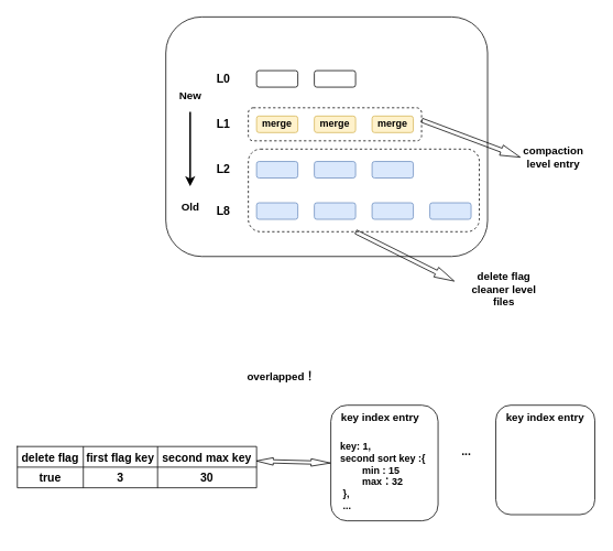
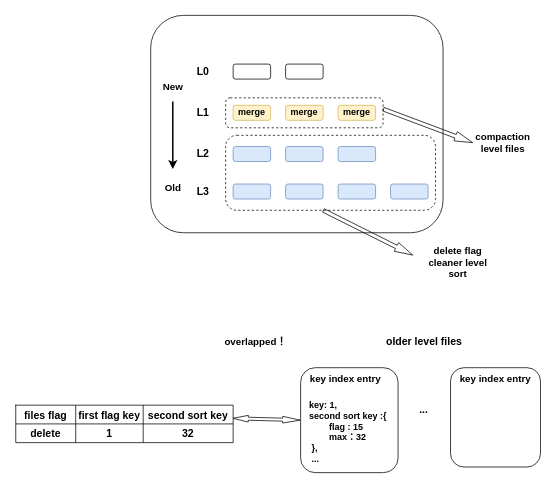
  <mxCell id="0" />
  <mxCell id="1" parent="0" />
  <mxCell id="2" value="" style="rounded=1;whiteSpace=wrap;html=1;" vertex="1" parent="1"><mxGeometry x="200" y="20" width="390" height="290" as="geometry" /></mxCell>
  <mxCell id="3" value="&lt;font style=&quot;font-size: 14px;&quot;&gt;&lt;b&gt;L0&lt;/b&gt;&lt;/font&gt;" style="text;html=1;strokeColor=none;fillColor=none;align=center;verticalAlign=middle;whiteSpace=wrap;rounded=0;" vertex="1" parent="1"><mxGeometry x="240" y="80" width="60" height="30" as="geometry" /></mxCell>
  <mxCell id="4" value="&lt;font style=&quot;font-size: 14px;&quot;&gt;&lt;b&gt;L1&lt;/b&gt;&lt;/font&gt;" style="text;html=1;strokeColor=none;fillColor=none;align=center;verticalAlign=middle;whiteSpace=wrap;rounded=0;" vertex="1" parent="1"><mxGeometry x="240" y="135" width="60" height="30" as="geometry" /></mxCell>
  <mxCell id="5" value="&lt;font style=&quot;font-size: 14px;&quot;&gt;&lt;b&gt;L2&lt;/b&gt;&lt;/font&gt;" style="text;html=1;strokeColor=none;fillColor=none;align=center;verticalAlign=middle;whiteSpace=wrap;rounded=0;" vertex="1" parent="1"><mxGeometry x="240" y="190" width="60" height="30" as="geometry" /></mxCell>
- <mxCell id="6" value="&lt;font style=&quot;font-size: 14px;&quot;&gt;&lt;b&gt;L8&lt;/b&gt;&lt;/font&gt;" style="text;html=1;strokeColor=none;fillColor=none;align=center;verticalAlign=middle;whiteSpace=wrap;rounded=0;" vertex="1" parent="1"><mxGeometry x="240" y="240" width="60" height="30" as="geometry" /></mxCell>
+ <mxCell id="6" value="&lt;font style=&quot;font-size: 14px;&quot;&gt;&lt;b&gt;L3&lt;/b&gt;&lt;/font&gt;" style="text;html=1;strokeColor=none;fillColor=none;align=center;verticalAlign=middle;whiteSpace=wrap;rounded=0;" vertex="1" parent="1"><mxGeometry x="240" y="240" width="60" height="30" as="geometry" /></mxCell>
  <mxCell id="7" value="" style="rounded=1;whiteSpace=wrap;html=1;" vertex="1" parent="1"><mxGeometry x="310" y="85" width="50" height="20" as="geometry" /></mxCell>
  <mxCell id="8" value="" style="rounded=1;whiteSpace=wrap;html=1;" vertex="1" parent="1"><mxGeometry x="380" y="85" width="50" height="20" as="geometry" /></mxCell>
  <mxCell id="9" value="&lt;b&gt;merge&lt;/b&gt;" style="rounded=1;whiteSpace=wrap;html=1;fillColor=#fff2cc;strokeColor=#d6b656;" vertex="1" parent="1"><mxGeometry x="310" y="140" width="50" height="20" as="geometry" /></mxCell>
  <mxCell id="10" value="&lt;b&gt;merge&lt;/b&gt;" style="rounded=1;whiteSpace=wrap;html=1;fillColor=#fff2cc;strokeColor=#d6b656;" vertex="1" parent="1"><mxGeometry x="380" y="140" width="50" height="20" as="geometry" /></mxCell>
  <mxCell id="11" value="&lt;b&gt;merge&lt;/b&gt;" style="rounded=1;whiteSpace=wrap;html=1;fillColor=#fff2cc;strokeColor=#d6b656;" vertex="1" parent="1"><mxGeometry x="450" y="140" width="50" height="20" as="geometry" /></mxCell>
  <mxCell id="12" value="" style="rounded=1;whiteSpace=wrap;html=1;fillColor=none;dashed=1;" vertex="1" parent="1"><mxGeometry x="300" y="130" width="210" height="40" as="geometry" /></mxCell>
  <mxCell id="13" value="" style="shape=flexArrow;endArrow=classic;html=1;rounded=0;width=5;endSize=7.76;endWidth=7;" edge="1" parent="1"><mxGeometry width="50" height="50" relative="1" as="geometry"><mxPoint x="510" y="145" as="sourcePoint" /><mxPoint x="630" y="190" as="targetPoint" /></mxGeometry></mxCell>
- <mxCell id="14" value="&lt;b&gt;&lt;font style=&quot;font-size: 13px;&quot;&gt;compaction level entry&lt;/font&gt;&lt;/b&gt;" style="text;html=1;strokeColor=none;fillColor=none;align=center;verticalAlign=middle;whiteSpace=wrap;rounded=0;" vertex="1" parent="1"><mxGeometry x="620" y="170" width="100" height="40" as="geometry" /></mxCell>
+ <mxCell id="14" value="&lt;b&gt;&lt;font style=&quot;font-size: 13px;&quot;&gt;compaction level files&lt;/font&gt;&lt;/b&gt;" style="text;html=1;strokeColor=none;fillColor=none;align=center;verticalAlign=middle;whiteSpace=wrap;rounded=0;" vertex="1" parent="1"><mxGeometry x="620" y="170" width="100" height="40" as="geometry" /></mxCell>
  <mxCell id="15" value="" style="rounded=1;whiteSpace=wrap;html=1;fillColor=#dae8fc;strokeColor=#6c8ebf;" vertex="1" parent="1"><mxGeometry x="310" y="195" width="50" height="20" as="geometry" /></mxCell>
  <mxCell id="16" value="" style="rounded=1;whiteSpace=wrap;html=1;fillColor=#dae8fc;strokeColor=#6c8ebf;" vertex="1" parent="1"><mxGeometry x="380" y="195" width="50" height="20" as="geometry" /></mxCell>
  <mxCell id="17" value="" style="rounded=1;whiteSpace=wrap;html=1;fillColor=#dae8fc;strokeColor=#6c8ebf;" vertex="1" parent="1"><mxGeometry x="450" y="195" width="50" height="20" as="geometry" /></mxCell>
  <mxCell id="18" value="" style="rounded=1;whiteSpace=wrap;html=1;fillColor=#dae8fc;strokeColor=#6c8ebf;" vertex="1" parent="1"><mxGeometry x="310" y="245" width="50" height="20" as="geometry" /></mxCell>
  <mxCell id="19" value="" style="rounded=1;whiteSpace=wrap;html=1;fillColor=#dae8fc;strokeColor=#6c8ebf;" vertex="1" parent="1"><mxGeometry x="380" y="245" width="50" height="20" as="geometry" /></mxCell>
  <mxCell id="20" value="" style="rounded=1;whiteSpace=wrap;html=1;fillColor=#dae8fc;strokeColor=#6c8ebf;" vertex="1" parent="1"><mxGeometry x="450" y="245" width="50" height="20" as="geometry" /></mxCell>
  <mxCell id="21" value="" style="rounded=1;whiteSpace=wrap;html=1;fillColor=#dae8fc;strokeColor=#6c8ebf;" vertex="1" parent="1"><mxGeometry x="520" y="245" width="50" height="20" as="geometry" /></mxCell>
  <mxCell id="22" value="" style="rounded=1;whiteSpace=wrap;html=1;fillColor=none;dashed=1;" vertex="1" parent="1"><mxGeometry x="300" y="180" width="280" height="100" as="geometry" /></mxCell>
  <mxCell id="23" value="" style="shape=flexArrow;endArrow=classic;html=1;rounded=0;width=5;endSize=7.76;endWidth=7;" edge="1" parent="1"><mxGeometry width="50" height="50" relative="1" as="geometry"><mxPoint x="430" y="280" as="sourcePoint" /><mxPoint x="550" y="340" as="targetPoint" /></mxGeometry></mxCell>
- <mxCell id="24" value="&lt;b&gt;&lt;font style=&quot;font-size: 13px;&quot;&gt;delete flag cleaner level files&lt;/font&gt;&lt;/b&gt;" style="text;html=1;strokeColor=none;fillColor=none;align=center;verticalAlign=middle;whiteSpace=wrap;rounded=0;" vertex="1" parent="1"><mxGeometry x="560" y="330" width="100" height="40" as="geometry" /></mxCell>
+ <mxCell id="24" value="&lt;b&gt;&lt;font style=&quot;font-size: 13px;&quot;&gt;delete flag cleaner level sort&lt;/font&gt;&lt;/b&gt;" style="text;html=1;strokeColor=none;fillColor=none;align=center;verticalAlign=middle;whiteSpace=wrap;rounded=0;" vertex="1" parent="1"><mxGeometry x="560" y="330" width="100" height="40" as="geometry" /></mxCell>
  <mxCell id="25" value="&lt;b&gt;&lt;font style=&quot;font-size: 13px;&quot;&gt;New&lt;/font&gt;&lt;/b&gt;" style="text;html=1;strokeColor=none;fillColor=none;align=center;verticalAlign=middle;whiteSpace=wrap;rounded=0;" vertex="1" parent="1"><mxGeometry x="200" y="100" width="60" height="30" as="geometry" /></mxCell>
  <mxCell id="26" value="" style="endArrow=classic;html=1;rounded=0;strokeWidth=2;" edge="1" parent="1"><mxGeometry width="50" height="50" relative="1" as="geometry"><mxPoint x="229.5" y="135" as="sourcePoint" /><mxPoint x="229.5" y="225" as="targetPoint" /></mxGeometry></mxCell>
  <mxCell id="27" value="&lt;b&gt;&lt;font style=&quot;font-size: 13px;&quot;&gt;Old&lt;/font&gt;&lt;/b&gt;" style="text;html=1;strokeColor=none;fillColor=none;align=center;verticalAlign=middle;whiteSpace=wrap;rounded=0;" vertex="1" parent="1"><mxGeometry x="200" y="235" width="60" height="30" as="geometry" /></mxCell>
  <mxCell id="28" value="" style="shape=table;startSize=0;container=1;collapsible=0;childLayout=tableLayout;fontSize=16;" vertex="1" parent="1"><mxGeometry x="20" y="540" width="290" height="50" as="geometry" /></mxCell>
  <mxCell id="29" value="" style="shape=tableRow;horizontal=0;startSize=0;swimlaneHead=0;swimlaneBody=0;strokeColor=inherit;top=0;left=0;bottom=0;right=0;collapsible=0;dropTarget=0;fillColor=none;points=[[0,0.5],[1,0.5]];portConstraint=eastwest;fontSize=16;" vertex="1" parent="28"><mxGeometry width="290" height="25" as="geometry" /></mxCell>
- <mxCell id="30" value="&lt;font style=&quot;font-size: 14px;&quot;&gt;delete flag&lt;/font&gt;" style="shape=partialRectangle;html=1;whiteSpace=wrap;connectable=0;strokeColor=inherit;overflow=hidden;fillColor=none;top=0;left=0;bottom=0;right=0;pointerEvents=1;fontSize=16;fontStyle=1" vertex="1" parent="29"><mxGeometry width="80" height="25" as="geometry"><mxRectangle width="80" height="25" as="alternateBounds" /></mxGeometry></mxCell>
+ <mxCell id="30" value="&lt;font style=&quot;font-size: 14px;&quot;&gt;files flag&lt;/font&gt;" style="shape=partialRectangle;html=1;whiteSpace=wrap;connectable=0;strokeColor=inherit;overflow=hidden;fillColor=none;top=0;left=0;bottom=0;right=0;pointerEvents=1;fontSize=16;fontStyle=1" vertex="1" parent="29"><mxGeometry width="80" height="25" as="geometry"><mxRectangle width="80" height="25" as="alternateBounds" /></mxGeometry></mxCell>
  <mxCell id="31" value="&lt;font style=&quot;font-size: 14px;&quot;&gt;first flag key&lt;/font&gt;" style="shape=partialRectangle;html=1;whiteSpace=wrap;connectable=0;strokeColor=inherit;overflow=hidden;fillColor=none;top=0;left=0;bottom=0;right=0;pointerEvents=1;fontSize=16;fontStyle=1" vertex="1" parent="29"><mxGeometry x="80" width="90" height="25" as="geometry"><mxRectangle width="90" height="25" as="alternateBounds" /></mxGeometry></mxCell>
- <mxCell id="32" value="&lt;font style=&quot;font-size: 14px;&quot;&gt;second max key&lt;/font&gt;" style="shape=partialRectangle;html=1;whiteSpace=wrap;connectable=0;strokeColor=inherit;overflow=hidden;fillColor=none;top=0;left=0;bottom=0;right=0;pointerEvents=1;fontSize=16;fontStyle=1" vertex="1" parent="29"><mxGeometry x="170" width="120" height="25" as="geometry"><mxRectangle width="120" height="25" as="alternateBounds" /></mxGeometry></mxCell>
+ <mxCell id="32" value="&lt;font style=&quot;font-size: 14px;&quot;&gt;second sort key&lt;/font&gt;" style="shape=partialRectangle;html=1;whiteSpace=wrap;connectable=0;strokeColor=inherit;overflow=hidden;fillColor=none;top=0;left=0;bottom=0;right=0;pointerEvents=1;fontSize=16;fontStyle=1" vertex="1" parent="29"><mxGeometry x="170" width="120" height="25" as="geometry"><mxRectangle width="120" height="25" as="alternateBounds" /></mxGeometry></mxCell>
  <mxCell id="33" style="shape=tableRow;horizontal=0;startSize=0;swimlaneHead=0;swimlaneBody=0;strokeColor=inherit;top=0;left=0;bottom=0;right=0;collapsible=0;dropTarget=0;fillColor=none;points=[[0,0.5],[1,0.5]];portConstraint=eastwest;fontSize=16;" vertex="1" parent="28"><mxGeometry y="25" width="290" height="25" as="geometry" /></mxCell>
- <mxCell id="34" value="true" style="shape=partialRectangle;html=1;whiteSpace=wrap;connectable=0;strokeColor=inherit;overflow=hidden;fillColor=none;top=0;left=0;bottom=0;right=0;pointerEvents=1;fontSize=14;fontStyle=1" vertex="1" parent="33"><mxGeometry width="80" height="25" as="geometry"><mxRectangle width="80" height="25" as="alternateBounds" /></mxGeometry></mxCell>
- <mxCell id="35" value="3" style="shape=partialRectangle;html=1;whiteSpace=wrap;connectable=0;strokeColor=inherit;overflow=hidden;fillColor=none;top=0;left=0;bottom=0;right=0;pointerEvents=1;fontSize=14;fontStyle=1" vertex="1" parent="33"><mxGeometry x="80" width="90" height="25" as="geometry"><mxRectangle width="90" height="25" as="alternateBounds" /></mxGeometry></mxCell>
- <mxCell id="36" value="30" style="shape=partialRectangle;html=1;whiteSpace=wrap;connectable=0;strokeColor=inherit;overflow=hidden;fillColor=none;top=0;left=0;bottom=0;right=0;pointerEvents=1;fontSize=14;fontStyle=1" vertex="1" parent="33"><mxGeometry x="170" width="120" height="25" as="geometry"><mxRectangle width="120" height="25" as="alternateBounds" /></mxGeometry></mxCell>
+ <mxCell id="34" value="delete" style="shape=partialRectangle;html=1;whiteSpace=wrap;connectable=0;strokeColor=inherit;overflow=hidden;fillColor=none;top=0;left=0;bottom=0;right=0;pointerEvents=1;fontSize=14;fontStyle=1" vertex="1" parent="33"><mxGeometry width="80" height="25" as="geometry"><mxRectangle width="80" height="25" as="alternateBounds" /></mxGeometry></mxCell>
+ <mxCell id="35" value="1" style="shape=partialRectangle;html=1;whiteSpace=wrap;connectable=0;strokeColor=inherit;overflow=hidden;fillColor=none;top=0;left=0;bottom=0;right=0;pointerEvents=1;fontSize=14;fontStyle=1" vertex="1" parent="33"><mxGeometry x="80" width="90" height="25" as="geometry"><mxRectangle width="90" height="25" as="alternateBounds" /></mxGeometry></mxCell>
+ <mxCell id="36" value="32" style="shape=partialRectangle;html=1;whiteSpace=wrap;connectable=0;strokeColor=inherit;overflow=hidden;fillColor=none;top=0;left=0;bottom=0;right=0;pointerEvents=1;fontSize=14;fontStyle=1" vertex="1" parent="33"><mxGeometry x="170" width="120" height="25" as="geometry"><mxRectangle width="120" height="25" as="alternateBounds" /></mxGeometry></mxCell>
  <mxCell id="37" value="" style="rounded=1;whiteSpace=wrap;html=1;" vertex="1" parent="1"><mxGeometry x="400" y="490" width="130" height="140" as="geometry" /></mxCell>
  <mxCell id="38" value="&lt;font style=&quot;font-size: 13px;&quot;&gt;&lt;b&gt;key index entry&lt;/b&gt;&lt;/font&gt;" style="text;html=1;strokeColor=none;fillColor=none;align=center;verticalAlign=middle;whiteSpace=wrap;rounded=0;" vertex="1" parent="1"><mxGeometry x="400" y="490" width="120" height="30" as="geometry" /></mxCell>
- <mxCell id="39" value="&lt;div style=&quot;text-align: left;&quot;&gt;&lt;b style=&quot;background-color: initial;&quot;&gt;key: 1,&lt;/b&gt;&lt;/div&gt;&lt;div style=&quot;font-weight: bold; text-align: left;&quot;&gt;&lt;b style=&quot;background-color: initial;&quot;&gt;second sort key :{&lt;/b&gt;&lt;/div&gt;&lt;div style=&quot;text-align: left;&quot;&gt;&lt;b&gt;&lt;span style=&quot;white-space: pre;&quot;&gt;&#09;&lt;/span&gt;min : 15&lt;br&gt;&lt;/b&gt;&lt;/div&gt;&lt;div style=&quot;text-align: left;&quot;&gt;&lt;b&gt;&lt;span style=&quot;white-space: pre;&quot;&gt;&#09;&lt;/span&gt;max：32&lt;br&gt;&lt;/b&gt;&lt;/div&gt;&lt;b&gt;&lt;div style=&quot;text-align: left;&quot;&gt;&lt;b style=&quot;background-color: initial;&quot;&gt;&amp;nbsp;},&lt;/b&gt;&lt;/div&gt;&lt;div style=&quot;text-align: left;&quot;&gt;&amp;nbsp;...&lt;/div&gt;&lt;div style=&quot;text-align: left;&quot;&gt;&lt;b style=&quot;background-color: initial;&quot;&gt;&lt;br&gt;&lt;/b&gt;&lt;/div&gt;&lt;/b&gt;" style="text;html=1;strokeColor=none;fillColor=none;align=center;verticalAlign=middle;whiteSpace=wrap;rounded=0;" vertex="1" parent="1"><mxGeometry x="399.38" y="520" width="128.75" height="125" as="geometry" /></mxCell>
+ <mxCell id="39" value="&lt;div style=&quot;text-align: left;&quot;&gt;&lt;b style=&quot;background-color: initial;&quot;&gt;key: 1,&lt;/b&gt;&lt;/div&gt;&lt;div style=&quot;font-weight: bold; text-align: left;&quot;&gt;&lt;b style=&quot;background-color: initial;&quot;&gt;second sort key :{&lt;/b&gt;&lt;/div&gt;&lt;div style=&quot;text-align: left;&quot;&gt;&lt;b&gt;&lt;span style=&quot;white-space: pre;&quot;&gt;&#09;&lt;/span&gt;flag : 15&lt;br&gt;&lt;/b&gt;&lt;/div&gt;&lt;div style=&quot;text-align: left;&quot;&gt;&lt;b&gt;&lt;span style=&quot;white-space: pre;&quot;&gt;&#09;&lt;/span&gt;max：32&lt;br&gt;&lt;/b&gt;&lt;/div&gt;&lt;b&gt;&lt;div style=&quot;text-align: left;&quot;&gt;&lt;b style=&quot;background-color: initial;&quot;&gt;&amp;nbsp;},&lt;/b&gt;&lt;/div&gt;&lt;div style=&quot;text-align: left;&quot;&gt;&amp;nbsp;...&lt;/div&gt;&lt;div style=&quot;text-align: left;&quot;&gt;&lt;b style=&quot;background-color: initial;&quot;&gt;&lt;br&gt;&lt;/b&gt;&lt;/div&gt;&lt;/b&gt;" style="text;html=1;strokeColor=none;fillColor=none;align=center;verticalAlign=middle;whiteSpace=wrap;rounded=0;" vertex="1" parent="1"><mxGeometry x="399.38" y="520" width="128.75" height="125" as="geometry" /></mxCell>
  <mxCell id="40" value="" style="rounded=1;whiteSpace=wrap;html=1;" vertex="1" parent="1"><mxGeometry x="600" y="490" width="120" height="132.5" as="geometry" /></mxCell>
  <mxCell id="41" value="&lt;font style=&quot;font-size: 13px;&quot;&gt;&lt;b&gt;key index entry&lt;/b&gt;&lt;/font&gt;" style="text;html=1;strokeColor=none;fillColor=none;align=center;verticalAlign=middle;whiteSpace=wrap;rounded=0;" vertex="1" parent="1"><mxGeometry x="600" y="490" width="120" height="30" as="geometry" /></mxCell>
  <mxCell id="42" value="&lt;div style=&quot;text-align: left;&quot;&gt;&lt;b&gt;&lt;font style=&quot;font-size: 14px;&quot;&gt;...&lt;/font&gt;&lt;/b&gt;&lt;/div&gt;" style="text;html=1;strokeColor=none;fillColor=none;align=center;verticalAlign=middle;whiteSpace=wrap;rounded=0;" vertex="1" parent="1"><mxGeometry x="539.38" y="530" width="50.62" height="32.5" as="geometry" /></mxCell>
+ <mxCell id="43" value="&lt;b&gt;&lt;font style=&quot;font-size: 14px;&quot;&gt;older level files&lt;/font&gt;&lt;/b&gt;" style="text;html=1;strokeColor=none;fillColor=none;align=center;verticalAlign=middle;whiteSpace=wrap;rounded=0;" vertex="1" parent="1"><mxGeometry x="489.69" y="440" width="150" height="30" as="geometry" /></mxCell>
  <mxCell id="44" value="" style="shape=flexArrow;endArrow=classic;startArrow=classic;html=1;rounded=0;startWidth=4;startSize=6.446;endWidth=4;endSize=7.474;width=4;entryX=0;entryY=0.5;entryDx=0;entryDy=0;" edge="1" parent="1" target="37"><mxGeometry width="100" height="100" relative="1" as="geometry"><mxPoint x="309.38" y="557.5" as="sourcePoint" /><mxPoint x="399.38" y="567.5" as="targetPoint" /></mxGeometry></mxCell>
  <mxCell id="45" value="&lt;b&gt;&lt;font style=&quot;font-size: 13px;&quot;&gt;overlapped！&lt;/font&gt;&lt;/b&gt;" style="text;html=1;strokeColor=none;fillColor=none;align=center;verticalAlign=middle;whiteSpace=wrap;rounded=0;" vertex="1" parent="1"><mxGeometry x="305" y="440" width="70" height="30" as="geometry" /></mxCell>
